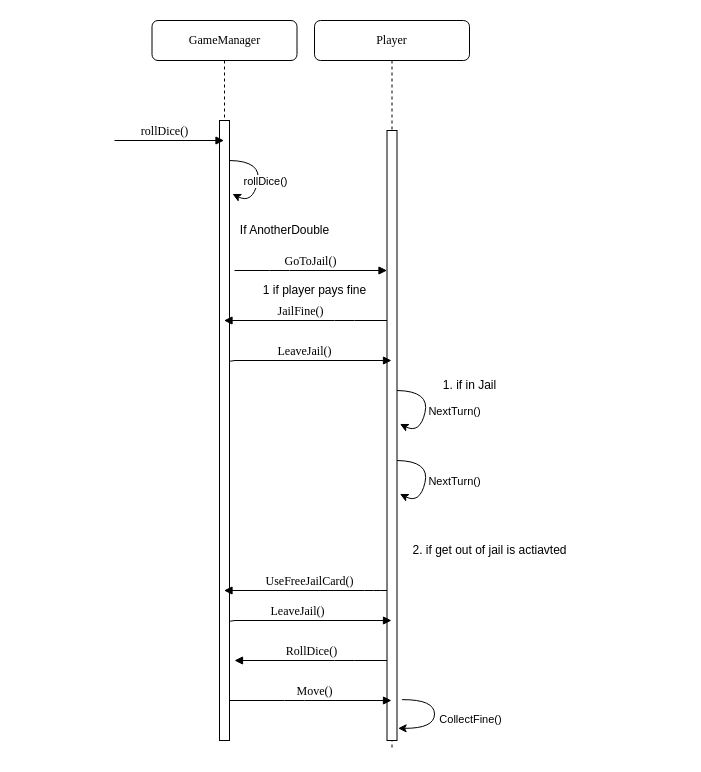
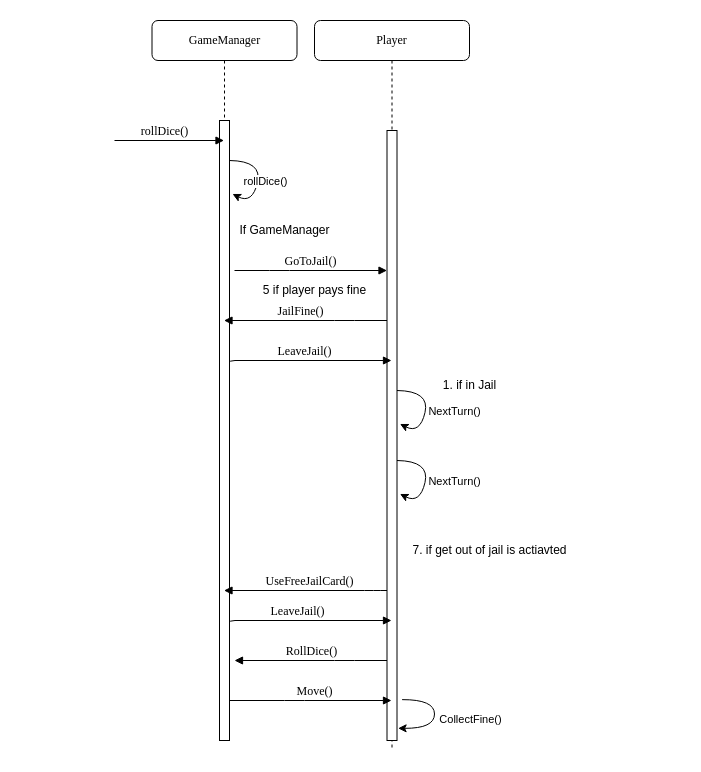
  <mxCell id="0" />
  <mxCell id="1" parent="0" />
  <mxCell id="2" value="Player" style="shape=umlLifeline;perimeter=lifelinePerimeter;whiteSpace=wrap;html=1;container=1;collapsible=0;recursiveResize=0;outlineConnect=0;rounded=1;shadow=0;comic=0;labelBackgroundColor=none;strokeWidth=1;fontFamily=Verdana;fontSize=12;align=center;" parent="1" vertex="1"><mxGeometry x="314" y="20" width="155" height="730" as="geometry" /></mxCell>
  <mxCell id="3" value="" style="html=1;points=[];perimeter=orthogonalPerimeter;rounded=0;shadow=0;comic=0;labelBackgroundColor=none;strokeWidth=1;fontFamily=Verdana;fontSize=12;align=center;" parent="2" vertex="1"><mxGeometry x="72.5" y="110" width="10" height="610" as="geometry" /></mxCell>
- <mxCell id="4" value="1 if player pays fine" style="text;html=1;align=center;verticalAlign=middle;resizable=0;points=[];autosize=1;strokeColor=none;fillColor=none;" parent="2" vertex="1"><mxGeometry x="-60" y="260" width="120" height="20" as="geometry" /></mxCell>
+ <mxCell id="4" value="5 if player pays fine" style="text;html=1;align=center;verticalAlign=middle;resizable=0;points=[];autosize=1;strokeColor=none;fillColor=none;" parent="2" vertex="1"><mxGeometry x="-60" y="260" width="120" height="20" as="geometry" /></mxCell>
  <mxCell id="5" value="LeaveJail()" style="html=1;verticalAlign=bottom;endArrow=block;labelBackgroundColor=none;fontFamily=Verdana;fontSize=12;edgeStyle=elbowEdgeStyle;elbow=vertical;" parent="2" target="2" edge="1"><mxGeometry x="0.157" relative="1" as="geometry"><mxPoint x="-89.5" y="380" as="sourcePoint" /><mxPoint x="45" y="380" as="targetPoint" /><Array as="points"><mxPoint y="340" /><mxPoint x="-44.5" y="380" /><mxPoint x="-44.5" y="340" /><mxPoint x="-74.5" y="310" /></Array><mxPoint as="offset" /></mxGeometry></mxCell>
  <mxCell id="6" value="" style="curved=1;endArrow=classic;html=1;rounded=0;exitX=1.2;exitY=0.083;exitDx=0;exitDy=0;exitPerimeter=0;" parent="2" edge="1"><mxGeometry width="50" height="50" relative="1" as="geometry"><mxPoint x="82.5" y="370" as="sourcePoint" /><mxPoint x="85.5" y="403.48" as="targetPoint" /><Array as="points"><mxPoint x="115.5" y="370.48" /><mxPoint x="105.5" y="413.48" /></Array></mxGeometry></mxCell>
  <mxCell id="7" value="NextTurn()" style="edgeLabel;html=1;align=center;verticalAlign=middle;resizable=0;points=[];" parent="6" vertex="1" connectable="0"><mxGeometry x="0.059" y="1" relative="1" as="geometry"><mxPoint x="28" as="offset" /></mxGeometry></mxCell>
  <mxCell id="8" value="" style="curved=1;endArrow=classic;html=1;rounded=0;exitX=1.2;exitY=0.083;exitDx=0;exitDy=0;exitPerimeter=0;" parent="2" edge="1"><mxGeometry width="50" height="50" relative="1" as="geometry"><mxPoint x="82.5" y="440" as="sourcePoint" /><mxPoint x="85.5" y="473.48" as="targetPoint" /><Array as="points"><mxPoint x="115.5" y="440.48" /><mxPoint x="105.5" y="483.48" /></Array></mxGeometry></mxCell>
  <mxCell id="9" value="NextTurn()" style="edgeLabel;html=1;align=center;verticalAlign=middle;resizable=0;points=[];" parent="8" vertex="1" connectable="0"><mxGeometry x="0.059" y="1" relative="1" as="geometry"><mxPoint x="28" as="offset" /></mxGeometry></mxCell>
  <mxCell id="10" value="LeaveJail()" style="html=1;verticalAlign=bottom;endArrow=block;labelBackgroundColor=none;fontFamily=Verdana;fontSize=12;edgeStyle=elbowEdgeStyle;elbow=vertical;" parent="2" target="2" edge="1"><mxGeometry x="0.335" relative="1" as="geometry"><mxPoint x="-89.5" y="720" as="sourcePoint" /><mxPoint x="45" y="720" as="targetPoint" /><Array as="points"><mxPoint x="60" y="600" /><mxPoint x="40" y="630" /><mxPoint x="20" y="650" /><mxPoint x="40" y="680" /><mxPoint x="-44.5" y="720" /><mxPoint x="-44.5" y="680" /><mxPoint x="-74.5" y="650" /></Array><mxPoint x="1" as="offset" /></mxGeometry></mxCell>
  <mxCell id="11" value="RollDice()" style="html=1;verticalAlign=bottom;endArrow=block;labelBackgroundColor=none;fontFamily=Verdana;fontSize=12;edgeStyle=elbowEdgeStyle;elbow=vertical;" parent="2" edge="1"><mxGeometry x="0.012" relative="1" as="geometry"><mxPoint x="72.5" y="640" as="sourcePoint" /><mxPoint x="-80" y="640" as="targetPoint" /><Array as="points"><mxPoint x="30" y="640" /><mxPoint y="650" /><mxPoint x="10" y="640" /><mxPoint x="102.75" y="620" /><mxPoint x="102.75" y="580" /><mxPoint x="72.75" y="550" /></Array><mxPoint x="1" as="offset" /></mxGeometry></mxCell>
  <mxCell id="12" value="" style="curved=1;endArrow=classic;html=1;rounded=0;exitX=1.51;exitY=0.933;exitDx=0;exitDy=0;exitPerimeter=0;entryX=1.11;entryY=0.98;entryDx=0;entryDy=0;entryPerimeter=0;" parent="2" source="3" target="3" edge="1"><mxGeometry width="50" height="50" relative="1" as="geometry"><mxPoint x="92.5" y="450" as="sourcePoint" /><mxPoint x="95.5" y="483.48" as="targetPoint" /><Array as="points"><mxPoint x="120" y="679" /><mxPoint x="120" y="708" /></Array></mxGeometry></mxCell>
  <mxCell id="13" value="CollectFine()" style="edgeLabel;html=1;align=center;verticalAlign=middle;resizable=0;points=[];" parent="12" vertex="1" connectable="0"><mxGeometry x="0.059" y="1" relative="1" as="geometry"><mxPoint x="34" as="offset" /></mxGeometry></mxCell>
  <mxCell id="14" value="GameManager" style="shape=umlLifeline;perimeter=lifelinePerimeter;whiteSpace=wrap;html=1;container=1;collapsible=0;recursiveResize=0;outlineConnect=0;rounded=1;shadow=0;comic=0;labelBackgroundColor=none;strokeWidth=1;fontFamily=Verdana;fontSize=12;align=center;" parent="1" vertex="1"><mxGeometry x="151.5" y="20" width="145" height="720" as="geometry" /></mxCell>
  <mxCell id="15" value="" style="html=1;points=[];perimeter=orthogonalPerimeter;rounded=0;shadow=0;comic=0;labelBackgroundColor=none;strokeWidth=1;fontFamily=Verdana;fontSize=12;align=center;" parent="14" vertex="1"><mxGeometry x="67.5" y="100" width="10" height="620" as="geometry" /></mxCell>
- <mxCell id="16" value="If AnotherDouble" style="text;html=1;align=center;verticalAlign=middle;resizable=0;points=[];autosize=1;strokeColor=none;fillColor=none;" parent="14" vertex="1"><mxGeometry x="77.5" y="200" width="110" height="20" as="geometry" /></mxCell>
+ <mxCell id="16" value="If GameManager" style="text;html=1;align=center;verticalAlign=middle;resizable=0;points=[];autosize=1;strokeColor=none;fillColor=none;" parent="14" vertex="1"><mxGeometry x="77.5" y="200" width="110" height="20" as="geometry" /></mxCell>
  <mxCell id="17" value="" style="curved=1;endArrow=classic;html=1;rounded=0;exitX=1.2;exitY=0.083;exitDx=0;exitDy=0;exitPerimeter=0;" parent="14" edge="1"><mxGeometry width="50" height="50" relative="1" as="geometry"><mxPoint x="77.5" y="140" as="sourcePoint" /><mxPoint x="80.5" y="173.48" as="targetPoint" /><Array as="points"><mxPoint x="110.5" y="140.48" /><mxPoint x="100.5" y="183.48" /></Array></mxGeometry></mxCell>
  <mxCell id="18" value="rollDice()" style="edgeLabel;html=1;align=center;verticalAlign=middle;resizable=0;points=[];" parent="17" vertex="1" connectable="0"><mxGeometry x="0.059" y="1" relative="1" as="geometry"><mxPoint x="6" as="offset" /></mxGeometry></mxCell>
  <mxCell id="19" value="rollDice()" style="html=1;verticalAlign=bottom;endArrow=block;labelBackgroundColor=none;fontFamily=Verdana;fontSize=12;edgeStyle=elbowEdgeStyle;elbow=vertical;" parent="1" target="14" edge="1"><mxGeometry x="-0.087" relative="1" as="geometry"><mxPoint x="114" y="140" as="sourcePoint" /><mxPoint x="174" y="140" as="targetPoint" /><Array as="points"><mxPoint x="204" y="140" /><mxPoint x="64" y="130" /></Array><mxPoint as="offset" /></mxGeometry></mxCell>
  <mxCell id="20" value="JailFine()" style="html=1;verticalAlign=bottom;endArrow=block;labelBackgroundColor=none;fontFamily=Verdana;fontSize=12;edgeStyle=elbowEdgeStyle;elbow=vertical;" parent="1" source="3" target="14" edge="1"><mxGeometry x="0.063" relative="1" as="geometry"><mxPoint x="364" y="320" as="sourcePoint" /><mxPoint x="506.25" y="300" as="targetPoint" /><Array as="points"><mxPoint x="344" y="320" /><mxPoint x="314" y="330" /><mxPoint x="324" y="320" /><mxPoint x="416.75" y="300" /><mxPoint x="416.75" y="260" /><mxPoint x="386.75" y="230" /></Array><mxPoint as="offset" /></mxGeometry></mxCell>
  <mxCell id="21" value="GoToJail()" style="html=1;verticalAlign=bottom;endArrow=block;labelBackgroundColor=none;fontFamily=Verdana;fontSize=12;edgeStyle=elbowEdgeStyle;elbow=vertical;" parent="1" target="3" edge="1"><mxGeometry relative="1" as="geometry"><mxPoint x="234" y="270" as="sourcePoint" /><mxPoint x="368.5" y="270" as="targetPoint" /><Array as="points"><mxPoint x="279" y="270" /><mxPoint x="279" y="230" /><mxPoint x="249" y="200" /></Array></mxGeometry></mxCell>
  <mxCell id="22" value="UseFreeJailCard()" style="html=1;verticalAlign=bottom;endArrow=block;labelBackgroundColor=none;fontFamily=Verdana;fontSize=12;edgeStyle=elbowEdgeStyle;elbow=vertical;" parent="1" source="3" target="14" edge="1"><mxGeometry x="-0.04" relative="1" as="geometry"><mxPoint x="364" y="710" as="sourcePoint" /><Array as="points"><mxPoint x="374" y="590" /><mxPoint x="334" y="620" /><mxPoint x="344" y="670" /><mxPoint x="324" y="680" /><mxPoint x="354" y="710" /><mxPoint x="354" y="710" /><mxPoint x="359" y="690" /><mxPoint x="539" y="680" /><mxPoint x="619" y="680" /><mxPoint x="629" y="690" /><mxPoint x="679" y="720" /><mxPoint x="659" y="710" /><mxPoint x="619" y="690" /><mxPoint x="629" y="680" /><mxPoint x="649" y="680" /></Array><mxPoint x="494" y="710" as="targetPoint" /><mxPoint as="offset" /></mxGeometry></mxCell>
- <mxCell id="23" value="2. if get out of jail is actiavted" style="text;html=1;align=center;verticalAlign=middle;resizable=0;points=[];autosize=1;strokeColor=none;fillColor=none;" parent="1" vertex="1"><mxGeometry x="404" y="540" width="170" height="20" as="geometry" /></mxCell>
+ <mxCell id="23" value="7. if get out of jail is actiavted" style="text;html=1;align=center;verticalAlign=middle;resizable=0;points=[];autosize=1;strokeColor=none;fillColor=none;" parent="1" vertex="1"><mxGeometry x="404" y="540" width="170" height="20" as="geometry" /></mxCell>
  <mxCell id="24" value="1. if in Jail" style="text;html=1;align=center;verticalAlign=middle;resizable=0;points=[];autosize=1;strokeColor=none;fillColor=none;" parent="1" vertex="1"><mxGeometry x="434" y="375" width="70" height="20" as="geometry" /></mxCell>
  <mxCell id="25" value="Move()" style="html=1;verticalAlign=bottom;endArrow=block;labelBackgroundColor=none;fontFamily=Verdana;fontSize=12;edgeStyle=elbowEdgeStyle;elbow=vertical;" parent="1" source="15" target="2" edge="1"><mxGeometry x="0.049" relative="1" as="geometry"><mxPoint x="304" y="720" as="sourcePoint" /><mxPoint x="172.25" y="560" as="targetPoint" /><Array as="points"><mxPoint x="294" y="700" /><mxPoint x="284" y="720" /><mxPoint x="155.25" y="560" /><mxPoint x="135.25" y="590" /><mxPoint x="115.25" y="610" /><mxPoint x="135.25" y="640" /><mxPoint x="50.75" y="680" /><mxPoint x="50.75" y="640" /><mxPoint x="20.75" y="610" /></Array><mxPoint as="offset" /></mxGeometry></mxCell>
